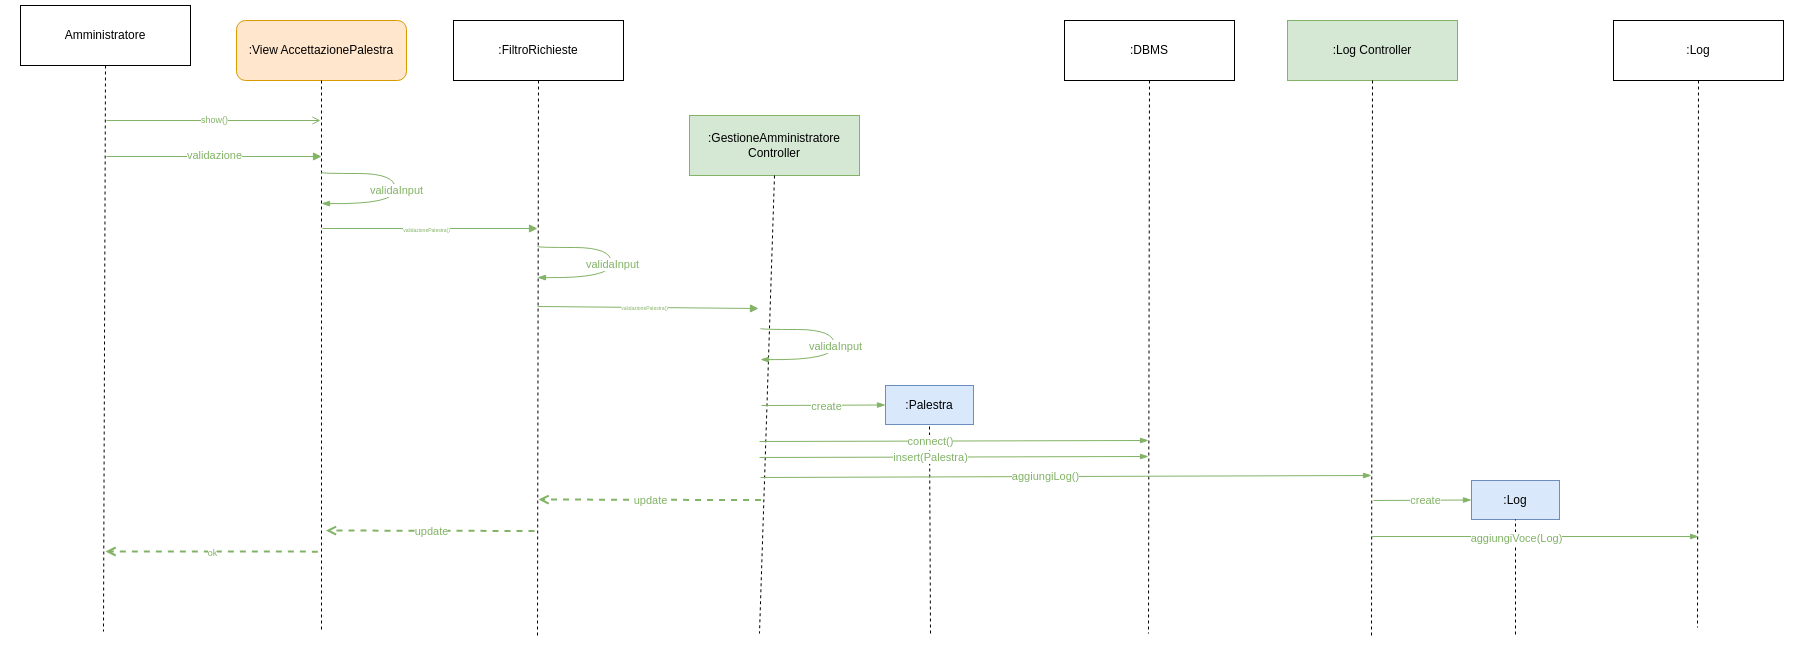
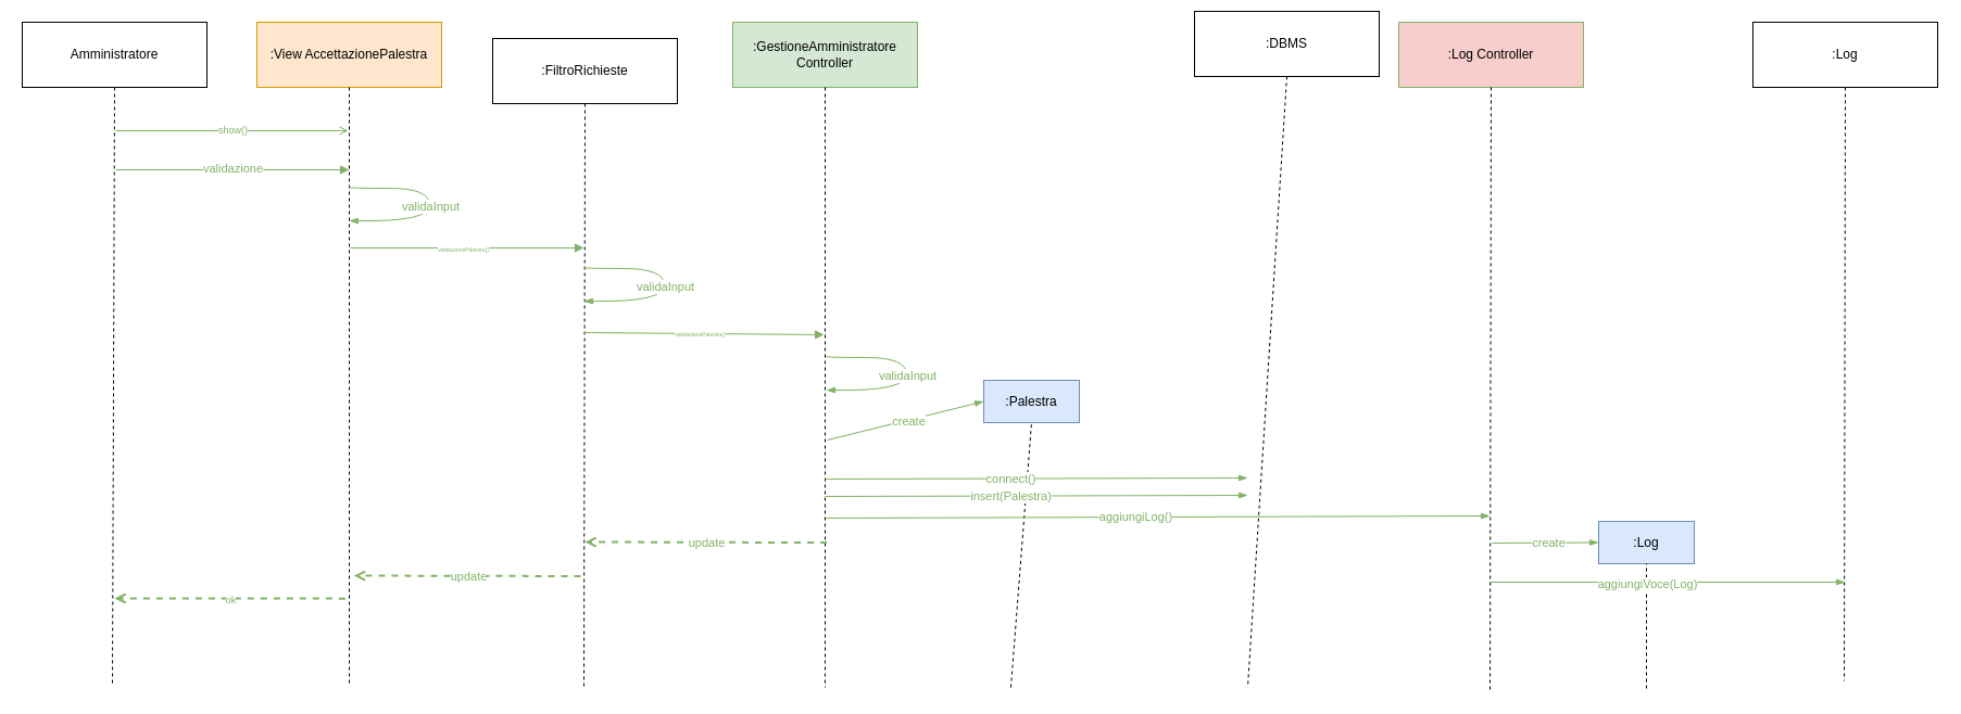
  <mxCell id="0" />
  <mxCell id="1" parent="0" />
- <mxCell id="2" value=":View AccettazionePalestra" style="whiteSpace=wrap;html=1;fillColor=#ffe6cc;strokeColor=#d79b00;rounded=1;" parent="1" vertex="1"><mxGeometry x="236" y="20" width="170" height="60" as="geometry" /></mxCell>
- <mxCell id="3" value="Amministratore" style="rounded=0;whiteSpace=wrap;html=1;" parent="1" vertex="1"><mxGeometry x="20" y="5" width="170" height="60" as="geometry" /></mxCell>
- <mxCell id="4" value=":GestioneAmministratore Controller" style="rounded=0;whiteSpace=wrap;html=1;fillColor=#d5e8d4;strokeColor=#82b366;" parent="1" vertex="1"><mxGeometry x="689" y="115" width="170" height="60" as="geometry" /></mxCell>
+ <mxCell id="2" value=":View AccettazionePalestra" style="rounded=0;whiteSpace=wrap;html=1;fillColor=#ffe6cc;strokeColor=#d79b00;" parent="1" vertex="1"><mxGeometry x="236" y="20" width="170" height="60" as="geometry" /></mxCell>
+ <mxCell id="3" value="Amministratore" style="rounded=0;whiteSpace=wrap;html=1;" parent="1" vertex="1"><mxGeometry x="20" y="20" width="170" height="60" as="geometry" /></mxCell>
+ <mxCell id="4" value=":GestioneAmministratore Controller" style="rounded=0;whiteSpace=wrap;html=1;fillColor=#d5e8d4;strokeColor=#82b366;" parent="1" vertex="1"><mxGeometry x="674" y="20" width="170" height="60" as="geometry" /></mxCell>
  <mxCell id="5" value="" style="endArrow=none;dashed=1;html=1;rounded=0;exitX=0.5;exitY=1;exitDx=0;exitDy=0;" parent="1" source="3" edge="1"><mxGeometry width="50" height="50" relative="1" as="geometry"><mxPoint x="292" y="229" as="sourcePoint" /><mxPoint x="103" y="631" as="targetPoint" /></mxGeometry></mxCell>
  <mxCell id="6" value="" style="endArrow=none;dashed=1;html=1;rounded=0;exitX=0.5;exitY=1;exitDx=0;exitDy=0;" parent="1" source="2" edge="1"><mxGeometry width="50" height="50" relative="1" as="geometry"><mxPoint x="321.5" y="84" as="sourcePoint" /><mxPoint x="321" y="632" as="targetPoint" /></mxGeometry></mxCell>
  <mxCell id="7" value="" style="endArrow=none;dashed=1;html=1;rounded=0;exitX=0.5;exitY=1;exitDx=0;exitDy=0;" parent="1" source="4" edge="1"><mxGeometry width="50" height="50" relative="1" as="geometry"><mxPoint x="759.5" y="84" as="sourcePoint" /><mxPoint x="759" y="633" as="targetPoint" /></mxGeometry></mxCell>
  <mxCell id="8" value="" style="endArrow=open;html=1;rounded=0;endFill=0;fillColor=#d5e8d4;strokeColor=#82b366;" parent="1" edge="1"><mxGeometry width="50" height="50" relative="1" as="geometry"><mxPoint x="106" y="120" as="sourcePoint" /><mxPoint x="320" y="120" as="targetPoint" /></mxGeometry></mxCell>
  <mxCell id="9" value="&lt;font color=&quot;#82b366&quot; style=&quot;font-size: 9px;&quot;&gt;show()&lt;/font&gt;" style="edgeLabel;html=1;align=center;verticalAlign=middle;resizable=0;points=[];" parent="8" vertex="1" connectable="0"><mxGeometry x="-0.004" y="2" relative="1" as="geometry"><mxPoint as="offset" /></mxGeometry></mxCell>
  <mxCell id="10" value="" style="endArrow=block;html=1;rounded=0;endFill=1;fillColor=#d5e8d4;strokeColor=#82b366;" parent="1" edge="1"><mxGeometry width="50" height="50" relative="1" as="geometry"><mxPoint x="106" y="156" as="sourcePoint" /><mxPoint x="321" y="156" as="targetPoint" /></mxGeometry></mxCell>
  <mxCell id="11" value="&lt;font color=&quot;#82b366&quot;&gt;validazione&lt;/font&gt;" style="edgeLabel;html=1;align=center;verticalAlign=middle;resizable=0;points=[];" parent="10" vertex="1" connectable="0"><mxGeometry x="-0.004" y="2" relative="1" as="geometry"><mxPoint as="offset" /></mxGeometry></mxCell>
  <mxCell id="12" value="" style="endArrow=block;html=1;rounded=0;endFill=1;fillColor=#d5e8d4;strokeColor=#82b366;" parent="1" edge="1"><mxGeometry width="50" height="50" relative="1" as="geometry"><mxPoint x="322" y="228" as="sourcePoint" /><mxPoint x="537" y="228" as="targetPoint" /></mxGeometry></mxCell>
  <mxCell id="13" value="&lt;font color=&quot;#82b366&quot; style=&quot;font-size: 5px;&quot;&gt;validazionePalestra()&lt;/font&gt;" style="edgeLabel;html=1;align=center;verticalAlign=middle;resizable=0;points=[];" parent="12" vertex="1" connectable="0"><mxGeometry x="-0.042" y="1" relative="1" as="geometry"><mxPoint as="offset" /></mxGeometry></mxCell>
  <mxCell id="14" value="" style="endArrow=open;dashed=1;html=1;strokeWidth=2;rounded=0;fillColor=#d5e8d4;strokeColor=#82b366;endFill=0;exitX=0.839;exitY=0.801;exitDx=0;exitDy=0;exitPerimeter=0;entryX=0.705;entryY=0.057;entryDx=0;entryDy=0;entryPerimeter=0;" parent="1" edge="1"><mxGeometry width="50" height="50" relative="1" as="geometry"><mxPoint x="534" y="530.493" as="sourcePoint" /><mxPoint x="325.43" y="530.005" as="targetPoint" /></mxGeometry></mxCell>
  <mxCell id="15" value="&lt;font color=&quot;#82b366&quot;&gt;update&lt;/font&gt;" style="edgeLabel;html=1;align=center;verticalAlign=middle;resizable=0;points=[];" parent="14" vertex="1" connectable="0"><mxGeometry x="-0.005" relative="1" as="geometry"><mxPoint as="offset" /></mxGeometry></mxCell>
  <mxCell id="16" value="" style="endArrow=open;dashed=1;html=1;strokeWidth=2;rounded=0;fillColor=#d5e8d4;strokeColor=#82b366;endFill=0;exitX=0.884;exitY=0.867;exitDx=0;exitDy=0;exitPerimeter=0;" parent="1" edge="1"><mxGeometry width="50" height="50" relative="1" as="geometry"><mxPoint x="317.33" y="551.132" as="sourcePoint" /><mxPoint x="105" y="551" as="targetPoint" /></mxGeometry></mxCell>
  <mxCell id="17" value="&lt;font color=&quot;#82b366&quot; style=&quot;font-size: 9px;&quot;&gt;ok&lt;/font&gt;" style="edgeLabel;html=1;align=center;verticalAlign=middle;resizable=0;points=[];" parent="16" vertex="1" connectable="0"><mxGeometry x="-0.005" relative="1" as="geometry"><mxPoint as="offset" /></mxGeometry></mxCell>
  <mxCell id="18" value="" style="endArrow=blockThin;html=1;rounded=0;endFill=1;edgeStyle=orthogonalEdgeStyle;curved=1;fillColor=#d5e8d4;strokeColor=#82b366;" parent="1" edge="1"><mxGeometry width="50" height="50" relative="1" as="geometry"><mxPoint x="321" y="172" as="sourcePoint" /><mxPoint x="321" y="203" as="targetPoint" /><Array as="points"><mxPoint x="395" y="173" /><mxPoint x="395" y="204" /><mxPoint x="321" y="204" /></Array></mxGeometry></mxCell>
  <mxCell id="19" value="&lt;font color=&quot;#82b366&quot;&gt;validaInput&lt;/font&gt;" style="edgeLabel;html=1;align=center;verticalAlign=middle;resizable=0;points=[];" parent="18" vertex="1" connectable="0"><mxGeometry x="0.011" relative="1" as="geometry"><mxPoint as="offset" /></mxGeometry></mxCell>
- <mxCell id="20" value=":FiltroRichieste" style="rounded=0;whiteSpace=wrap;html=1;" parent="1" vertex="1"><mxGeometry x="453" y="20" width="170" height="60" as="geometry" /></mxCell>
+ <mxCell id="20" value=":FiltroRichieste" style="rounded=0;whiteSpace=wrap;html=1;" parent="1" vertex="1"><mxGeometry x="453" y="35" width="170" height="60" as="geometry" /></mxCell>
  <mxCell id="21" value="" style="endArrow=none;dashed=1;html=1;rounded=0;exitX=0.5;exitY=1;exitDx=0;exitDy=0;" parent="1" source="20" edge="1"><mxGeometry width="50" height="50" relative="1" as="geometry"><mxPoint x="725" y="229" as="sourcePoint" /><mxPoint x="537" y="635" as="targetPoint" /></mxGeometry></mxCell>
  <mxCell id="22" value="" style="endArrow=blockThin;html=1;rounded=0;endFill=1;edgeStyle=orthogonalEdgeStyle;curved=1;fillColor=#d5e8d4;strokeColor=#82b366;" parent="1" edge="1"><mxGeometry width="50" height="50" relative="1" as="geometry"><mxPoint x="537" y="246" as="sourcePoint" /><mxPoint x="537" y="277" as="targetPoint" /><Array as="points"><mxPoint x="611" y="247" /><mxPoint x="611" y="278" /><mxPoint x="537" y="278" /></Array></mxGeometry></mxCell>
  <mxCell id="23" value="&lt;font color=&quot;#82b366&quot;&gt;validaInput&lt;/font&gt;" style="edgeLabel;html=1;align=center;verticalAlign=middle;resizable=0;points=[];" parent="22" vertex="1" connectable="0"><mxGeometry x="0.011" relative="1" as="geometry"><mxPoint as="offset" /></mxGeometry></mxCell>
  <mxCell id="24" value="" style="endArrow=block;html=1;rounded=0;endFill=1;fillColor=#d5e8d4;strokeColor=#82b366;" edge="1" parent="1"><mxGeometry width="50" height="50" relative="1" as="geometry"><mxPoint x="537" y="306" as="sourcePoint" /><mxPoint x="758" y="308" as="targetPoint" /></mxGeometry></mxCell>
  <mxCell id="25" value="&lt;font color=&quot;#82b366&quot; style=&quot;font-size: 5px;&quot;&gt;validazionePalestra()&lt;/font&gt;" style="edgeLabel;html=1;align=center;verticalAlign=middle;resizable=0;points=[];" vertex="1" connectable="0" parent="24"><mxGeometry x="-0.042" y="1" relative="1" as="geometry"><mxPoint as="offset" /></mxGeometry></mxCell>
  <mxCell id="26" value="" style="endArrow=blockThin;html=1;rounded=0;endFill=1;edgeStyle=orthogonalEdgeStyle;curved=1;fillColor=#d5e8d4;strokeColor=#82b366;" edge="1" parent="1"><mxGeometry width="50" height="50" relative="1" as="geometry"><mxPoint x="760" y="328" as="sourcePoint" /><mxPoint x="760" y="359" as="targetPoint" /><Array as="points"><mxPoint x="834" y="329" /><mxPoint x="834" y="360" /><mxPoint x="760" y="360" /></Array></mxGeometry></mxCell>
  <mxCell id="27" value="&lt;font color=&quot;#82b366&quot;&gt;validaInput&lt;/font&gt;" style="edgeLabel;html=1;align=center;verticalAlign=middle;resizable=0;points=[];" vertex="1" connectable="0" parent="26"><mxGeometry x="0.011" relative="1" as="geometry"><mxPoint as="offset" /></mxGeometry></mxCell>
- <mxCell id="28" value=":DBMS" style="rounded=0;whiteSpace=wrap;html=1;" vertex="1" parent="1"><mxGeometry x="1064" y="20" width="170" height="60" as="geometry" /></mxCell>
+ <mxCell id="28" value=":DBMS" style="rounded=0;whiteSpace=wrap;html=1;" vertex="1" parent="1"><mxGeometry x="1099" y="10" width="170" height="60" as="geometry" /></mxCell>
  <mxCell id="29" value="" style="endArrow=none;dashed=1;html=1;rounded=0;exitX=0.5;exitY=1;exitDx=0;exitDy=0;" edge="1" source="28" parent="1"><mxGeometry width="50" height="50" relative="1" as="geometry"><mxPoint x="1336" y="229" as="sourcePoint" /><mxPoint x="1148" y="633" as="targetPoint" /></mxGeometry></mxCell>
  <mxCell id="30" value="" style="endArrow=blockThin;html=1;rounded=0;endFill=1;fillColor=#d5e8d4;strokeColor=#82b366;entryX=0;entryY=0.5;entryDx=0;entryDy=0;" edge="1" parent="1" target="32"><mxGeometry width="50" height="50" relative="1" as="geometry"><mxPoint x="761" y="405" as="sourcePoint" /><mxPoint x="881" y="405" as="targetPoint" /></mxGeometry></mxCell>
  <mxCell id="31" value="&lt;font color=&quot;#82b366&quot;&gt;create&lt;/font&gt;" style="edgeLabel;html=1;align=center;verticalAlign=middle;resizable=0;points=[];" vertex="1" connectable="0" parent="30"><mxGeometry x="0.029" y="-1" relative="1" as="geometry"><mxPoint as="offset" /></mxGeometry></mxCell>
- <mxCell id="32" value=":Palestra" style="rounded=0;whiteSpace=wrap;html=1;fillColor=#dae8fc;strokeColor=#6c8ebf;" vertex="1" parent="1"><mxGeometry x="885" y="385" width="88" height="39" as="geometry" /></mxCell>
+ <mxCell id="32" value=":Palestra" style="rounded=0;whiteSpace=wrap;html=1;fillColor=#dae8fc;strokeColor=#6c8ebf;" vertex="1" parent="1"><mxGeometry x="905" y="350" width="88" height="39" as="geometry" /></mxCell>
  <mxCell id="33" value="" style="endArrow=none;dashed=1;html=1;rounded=0;entryX=0.5;entryY=1;entryDx=0;entryDy=0;" edge="1" parent="1" target="32"><mxGeometry width="50" height="50" relative="1" as="geometry"><mxPoint x="930" y="633" as="sourcePoint" /><mxPoint x="964" y="504" as="targetPoint" /></mxGeometry></mxCell>
  <mxCell id="34" value="" style="endArrow=blockThin;html=1;rounded=0;endFill=1;fillColor=#d5e8d4;strokeColor=#82b366;" edge="1" parent="1"><mxGeometry width="50" height="50" relative="1" as="geometry"><mxPoint x="759" y="441" as="sourcePoint" /><mxPoint x="1148" y="440" as="targetPoint" /></mxGeometry></mxCell>
  <mxCell id="35" value="&lt;font color=&quot;#82b366&quot;&gt;connect()&lt;/font&gt;" style="edgeLabel;html=1;align=center;verticalAlign=middle;resizable=0;points=[];" vertex="1" connectable="0" parent="34"><mxGeometry x="0.029" y="-1" relative="1" as="geometry"><mxPoint x="-30" y="-1" as="offset" /></mxGeometry></mxCell>
  <mxCell id="36" value="" style="endArrow=blockThin;html=1;rounded=0;endFill=1;fillColor=#d5e8d4;strokeColor=#82b366;" edge="1" parent="1"><mxGeometry width="50" height="50" relative="1" as="geometry"><mxPoint x="759" y="457" as="sourcePoint" /><mxPoint x="1148" y="456" as="targetPoint" /></mxGeometry></mxCell>
  <mxCell id="37" value="&lt;font color=&quot;#82b366&quot;&gt;insert(Palestra)&lt;/font&gt;" style="edgeLabel;html=1;align=center;verticalAlign=middle;resizable=0;points=[];" vertex="1" connectable="0" parent="36"><mxGeometry x="0.029" y="-1" relative="1" as="geometry"><mxPoint x="-30" y="-1" as="offset" /></mxGeometry></mxCell>
- <mxCell id="38" value=":Log Controller" style="rounded=0;whiteSpace=wrap;html=1;fillColor=#d5e8d4;strokeColor=#82b366;" vertex="1" parent="1"><mxGeometry x="1287" y="20" width="170" height="60" as="geometry" /></mxCell>
+ <mxCell id="38" value=":Log Controller" style="rounded=0;whiteSpace=wrap;html=1;fillColor=#f8cecc;strokeColor=#82b366;" vertex="1" parent="1"><mxGeometry x="1287" y="20" width="170" height="60" as="geometry" /></mxCell>
  <mxCell id="39" value="" style="endArrow=none;dashed=1;html=1;rounded=0;exitX=0.5;exitY=1;exitDx=0;exitDy=0;" edge="1" source="38" parent="1"><mxGeometry width="50" height="50" relative="1" as="geometry"><mxPoint x="1559" y="229" as="sourcePoint" /><mxPoint x="1371" y="636" as="targetPoint" /></mxGeometry></mxCell>
  <mxCell id="40" value="" style="endArrow=blockThin;html=1;rounded=0;endFill=1;fillColor=#d5e8d4;strokeColor=#82b366;" edge="1" parent="1"><mxGeometry width="50" height="50" relative="1" as="geometry"><mxPoint x="760" y="477" as="sourcePoint" /><mxPoint x="1371" y="475" as="targetPoint" /></mxGeometry></mxCell>
  <mxCell id="41" value="&lt;font color=&quot;#82b366&quot;&gt;aggiungiLog()&lt;/font&gt;" style="edgeLabel;html=1;align=center;verticalAlign=middle;resizable=0;points=[];" vertex="1" connectable="0" parent="40"><mxGeometry x="0.029" y="-1" relative="1" as="geometry"><mxPoint x="-30" y="-1" as="offset" /></mxGeometry></mxCell>
  <mxCell id="42" value=":Log" style="rounded=0;whiteSpace=wrap;html=1;" vertex="1" parent="1"><mxGeometry x="1613" y="20" width="170" height="60" as="geometry" /></mxCell>
  <mxCell id="43" value="" style="endArrow=none;dashed=1;html=1;rounded=0;exitX=0.5;exitY=1;exitDx=0;exitDy=0;" edge="1" source="42" parent="1"><mxGeometry width="50" height="50" relative="1" as="geometry"><mxPoint x="1885" y="229" as="sourcePoint" /><mxPoint x="1697" y="627" as="targetPoint" /></mxGeometry></mxCell>
  <mxCell id="44" value="" style="endArrow=blockThin;html=1;rounded=0;endFill=1;fillColor=#d5e8d4;strokeColor=#82b366;entryX=0;entryY=0.5;entryDx=0;entryDy=0;" edge="1" parent="1" target="46"><mxGeometry width="50" height="50" relative="1" as="geometry"><mxPoint x="1373" y="500" as="sourcePoint" /><mxPoint x="1465" y="500" as="targetPoint" /></mxGeometry></mxCell>
  <mxCell id="45" value="&lt;font color=&quot;#82b366&quot;&gt;create&lt;/font&gt;" style="edgeLabel;html=1;align=center;verticalAlign=middle;resizable=0;points=[];" vertex="1" connectable="0" parent="44"><mxGeometry x="0.054" relative="1" as="geometry"><mxPoint as="offset" /></mxGeometry></mxCell>
  <mxCell id="46" value=":Log" style="rounded=0;whiteSpace=wrap;html=1;fillColor=#dae8fc;strokeColor=#6c8ebf;" vertex="1" parent="1"><mxGeometry x="1471" y="480" width="88" height="39" as="geometry" /></mxCell>
  <mxCell id="47" value="" style="endArrow=none;dashed=1;html=1;rounded=0;entryX=0.5;entryY=1;entryDx=0;entryDy=0;" edge="1" parent="1" target="46"><mxGeometry width="50" height="50" relative="1" as="geometry"><mxPoint x="1515" y="634" as="sourcePoint" /><mxPoint x="1558" y="580" as="targetPoint" /></mxGeometry></mxCell>
  <mxCell id="48" value="" style="endArrow=blockThin;html=1;rounded=0;endFill=1;fillColor=#d5e8d4;strokeColor=#82b366;" edge="1" parent="1"><mxGeometry width="50" height="50" relative="1" as="geometry"><mxPoint x="1371" y="536" as="sourcePoint" /><mxPoint x="1698" y="536" as="targetPoint" /></mxGeometry></mxCell>
  <mxCell id="49" value="&lt;font color=&quot;#82b366&quot;&gt;aggiungiVoce(Log)&lt;/font&gt;" style="edgeLabel;html=1;align=center;verticalAlign=middle;resizable=0;points=[];" vertex="1" connectable="0" parent="48"><mxGeometry x="0.054" relative="1" as="geometry"><mxPoint x="-28" y="1" as="offset" /></mxGeometry></mxCell>
  <mxCell id="50" value="" style="endArrow=open;dashed=1;html=1;strokeWidth=2;rounded=0;fillColor=#d5e8d4;strokeColor=#82b366;endFill=0;exitX=0.839;exitY=0.801;exitDx=0;exitDy=0;exitPerimeter=0;" edge="1" parent="1"><mxGeometry width="50" height="50" relative="1" as="geometry"><mxPoint x="760.57" y="499.57" as="sourcePoint" /><mxPoint x="538" y="499" as="targetPoint" /></mxGeometry></mxCell>
  <mxCell id="51" value="&lt;font color=&quot;#82b366&quot;&gt;update&lt;/font&gt;" style="edgeLabel;html=1;align=center;verticalAlign=middle;resizable=0;points=[];" vertex="1" connectable="0" parent="50"><mxGeometry x="-0.005" relative="1" as="geometry"><mxPoint as="offset" /></mxGeometry></mxCell>
